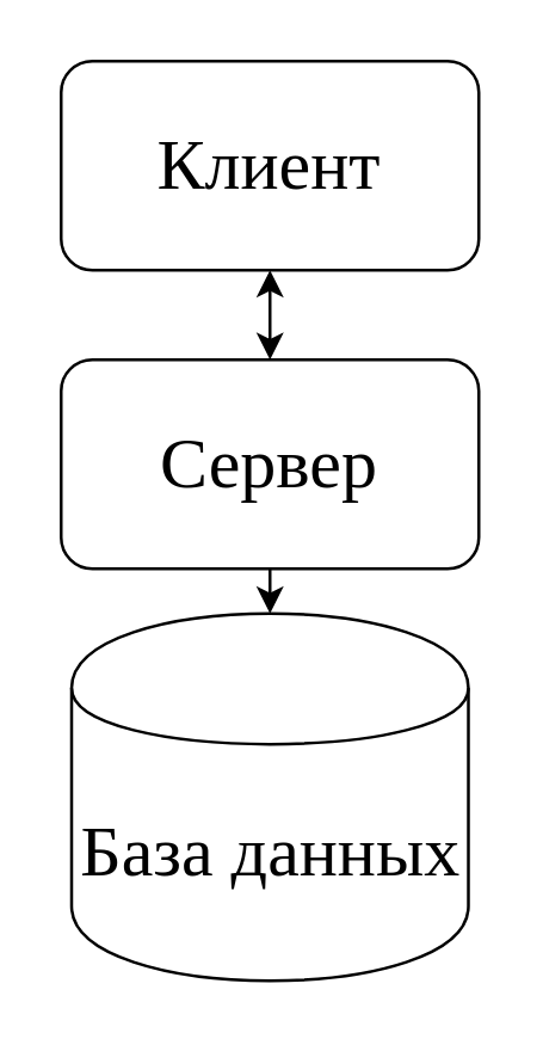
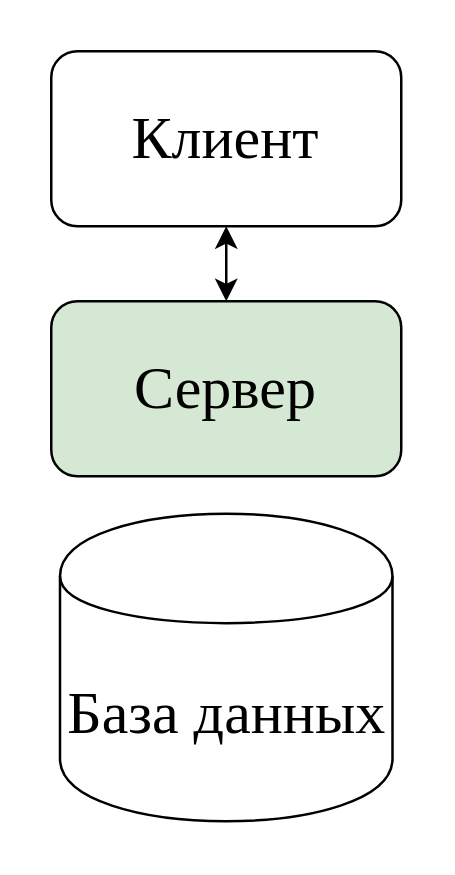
  <mxCell id="0" />
  <mxCell id="1" parent="0" />
  <mxCell id="2" value="&lt;font style=&quot;font-size: 24px&quot; face=&quot;Verdana&quot;&gt;Клиент&lt;/font&gt;" style="rounded=1;whiteSpace=wrap;html=1;fontFamily=Arial;" vertex="1" parent="1"><mxGeometry x="20" y="20" width="140" height="70" as="geometry" /></mxCell>
- <mxCell id="3" value="&lt;font style=&quot;font-size: 24px&quot; face=&quot;Verdana&quot;&gt;Сервер&lt;/font&gt;" style="rounded=1;whiteSpace=wrap;html=1;" vertex="1" parent="1"><mxGeometry x="20" y="120" width="140" height="70" as="geometry" /></mxCell>
+ <mxCell id="3" value="&lt;font style=&quot;font-size: 24px&quot; face=&quot;Verdana&quot;&gt;Сервер&lt;/font&gt;" style="rounded=1;whiteSpace=wrap;html=1;fillColor=#d5e8d4;" vertex="1" parent="1"><mxGeometry x="20" y="120" width="140" height="70" as="geometry" /></mxCell>
  <mxCell id="4" value="&lt;font style=&quot;font-size: 24px&quot; face=&quot;Verdana&quot;&gt;База данных&lt;/font&gt;" style="shape=cylinder;whiteSpace=wrap;html=1;boundedLbl=1;backgroundOutline=1;" vertex="1" parent="1"><mxGeometry x="23.5" y="205" width="133" height="123" as="geometry" /></mxCell>
- <mxCell id="5" value="" style="endArrow=classic;html=1;exitX=0.5;exitY=1;exitDx=0;exitDy=0;" edge="1" parent="1" source="3" target="4"><mxGeometry width="50" height="50" relative="1" as="geometry"><mxPoint x="20" y="360" as="sourcePoint" /><mxPoint x="70" y="310" as="targetPoint" /></mxGeometry></mxCell>
  <mxCell id="6" value="" style="endArrow=classic;startArrow=classic;html=1;exitX=0.5;exitY=1;exitDx=0;exitDy=0;" edge="1" parent="1" source="2"><mxGeometry width="50" height="50" relative="1" as="geometry"><mxPoint x="20" y="360" as="sourcePoint" /><mxPoint x="90" y="120" as="targetPoint" /></mxGeometry></mxCell>
